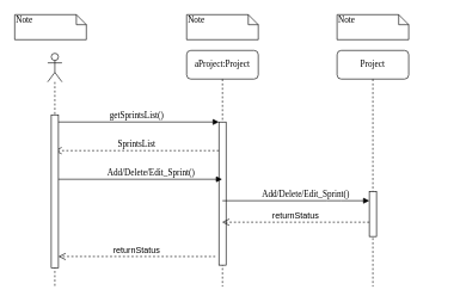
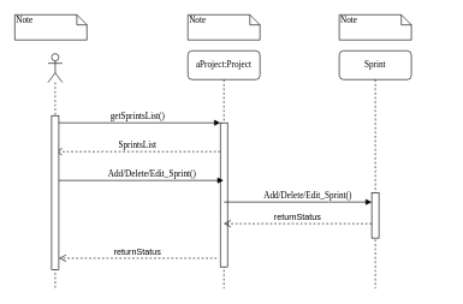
  <mxCell id="0" />
  <mxCell id="1" parent="0" />
  <mxCell id="2" value="aProject:Project" style="shape=umlLifeline;perimeter=lifelinePerimeter;whiteSpace=wrap;html=1;container=1;collapsible=0;recursiveResize=0;outlineConnect=0;rounded=1;shadow=0;comic=0;labelBackgroundColor=none;strokeColor=#000000;strokeWidth=1;fillColor=#FFFFFF;fontFamily=Verdana;fontSize=12;fontColor=#000000;align=center;" vertex="1" parent="1"><mxGeometry x="260" y="70" width="100" height="330" as="geometry" /></mxCell>
  <mxCell id="3" value="" style="html=1;points=[];perimeter=orthogonalPerimeter;rounded=0;shadow=0;comic=0;labelBackgroundColor=none;strokeColor=#000000;strokeWidth=1;fillColor=#FFFFFF;fontFamily=Verdana;fontSize=12;fontColor=#000000;align=center;" vertex="1" parent="2"><mxGeometry x="45" y="100" width="10" height="200" as="geometry" /></mxCell>
  <mxCell id="4" value="SprintsList" style="html=1;verticalAlign=bottom;endArrow=open;dashed=1;endSize=8;labelBackgroundColor=none;fontFamily=Verdana;fontSize=12;edgeStyle=elbowEdgeStyle;elbow=vertical;" edge="1" parent="1" source="3" target="8"><mxGeometry relative="1" as="geometry"><mxPoint x="570" y="296" as="targetPoint" /><Array as="points"><mxPoint x="260" y="210" /><mxPoint x="230" y="230" /><mxPoint x="190" y="270" /><mxPoint x="140" y="240" /><mxPoint x="620" y="250" /></Array></mxGeometry></mxCell>
  <mxCell id="5" value="getSprintsList()" style="html=1;verticalAlign=bottom;endArrow=block;entryX=0;entryY=0;labelBackgroundColor=none;fontFamily=Verdana;fontSize=12;edgeStyle=elbowEdgeStyle;elbow=vertical;" edge="1" parent="1" target="3"><mxGeometry relative="1" as="geometry"><mxPoint x="75" y="170" as="sourcePoint" /><mxPoint as="offset" /></mxGeometry></mxCell>
  <mxCell id="6" value="Note" style="shape=note;whiteSpace=wrap;html=1;size=14;verticalAlign=top;align=left;spacingTop=-6;rounded=0;shadow=0;comic=0;labelBackgroundColor=none;strokeColor=#000000;strokeWidth=1;fillColor=#FFFFFF;fontFamily=Verdana;fontSize=12;fontColor=#000000;" vertex="1" parent="1"><mxGeometry x="20" y="20" width="100" height="35" as="geometry" /></mxCell>
  <mxCell id="7" value="Note" style="shape=note;whiteSpace=wrap;html=1;size=14;verticalAlign=top;align=left;spacingTop=-6;rounded=0;shadow=0;comic=0;labelBackgroundColor=none;strokeColor=#000000;strokeWidth=1;fillColor=#FFFFFF;fontFamily=Verdana;fontSize=12;fontColor=#000000;" vertex="1" parent="1"><mxGeometry x="260" y="20" width="100" height="35" as="geometry" /></mxCell>
  <mxCell id="8" value="" style="shape=umlLifeline;participant=umlActor;perimeter=lifelinePerimeter;whiteSpace=wrap;html=1;container=1;collapsible=0;recursiveResize=0;verticalAlign=top;spacingTop=36;labelBackgroundColor=#ffffff;outlineConnect=0;" vertex="1" parent="1"><mxGeometry x="66" y="74" width="20" height="326" as="geometry" /></mxCell>
  <mxCell id="9" value="" style="html=1;points=[];perimeter=orthogonalPerimeter;" vertex="1" parent="8"><mxGeometry x="5" y="86" width="10" height="214" as="geometry" /></mxCell>
  <mxCell id="10" value="returnStatus" style="html=1;verticalAlign=bottom;endArrow=open;dashed=1;endSize=8;fontSize=12;entryX=1;entryY=0.925;entryDx=0;entryDy=0;entryPerimeter=0;" edge="1" parent="1" target="9"><mxGeometry x="0.007" relative="1" as="geometry"><mxPoint x="300" y="358" as="sourcePoint" /><mxPoint x="81" y="350" as="targetPoint" /><Array as="points" /><mxPoint as="offset" /></mxGeometry></mxCell>
  <mxCell id="11" value="Add/Delete/Edit_Sprint()" style="html=1;verticalAlign=bottom;endArrow=block;labelBackgroundColor=none;fontFamily=Verdana;fontSize=12;edgeStyle=elbowEdgeStyle;elbow=vertical;" edge="1" parent="1" target="2"><mxGeometry x="0.132" relative="1" as="geometry"><mxPoint x="81" y="250" as="sourcePoint" /><mxPoint x="360" y="320" as="targetPoint" /><Array as="points"><mxPoint x="260" y="250" /><mxPoint x="270" y="235" /><mxPoint x="260" y="300" /><mxPoint x="220" y="290" /></Array><mxPoint as="offset" /></mxGeometry></mxCell>
- <mxCell id="12" value="Project" style="shape=umlLifeline;perimeter=lifelinePerimeter;whiteSpace=wrap;html=1;container=1;collapsible=0;recursiveResize=0;outlineConnect=0;rounded=1;shadow=0;comic=0;labelBackgroundColor=none;strokeColor=#000000;strokeWidth=1;fillColor=#FFFFFF;fontFamily=Verdana;fontSize=12;fontColor=#000000;align=center;" vertex="1" parent="1"><mxGeometry x="470" y="70" width="100" height="330" as="geometry" /></mxCell>
+ <mxCell id="12" value="Sprint" style="shape=umlLifeline;perimeter=lifelinePerimeter;whiteSpace=wrap;html=1;container=1;collapsible=0;recursiveResize=0;outlineConnect=0;rounded=1;shadow=0;comic=0;labelBackgroundColor=none;strokeColor=#000000;strokeWidth=1;fillColor=#FFFFFF;fontFamily=Verdana;fontSize=12;fontColor=#000000;align=center;" vertex="1" parent="1"><mxGeometry x="470" y="70" width="100" height="330" as="geometry" /></mxCell>
  <mxCell id="13" value="" style="html=1;points=[];perimeter=orthogonalPerimeter;rounded=0;shadow=0;comic=0;labelBackgroundColor=none;strokeColor=#000000;strokeWidth=1;fillColor=#FFFFFF;fontFamily=Verdana;fontSize=12;fontColor=#000000;align=center;" vertex="1" parent="12"><mxGeometry x="45" y="197" width="10" height="63" as="geometry" /></mxCell>
  <mxCell id="14" value="Note" style="shape=note;whiteSpace=wrap;html=1;size=14;verticalAlign=top;align=left;spacingTop=-6;rounded=0;shadow=0;comic=0;labelBackgroundColor=none;strokeColor=#000000;strokeWidth=1;fillColor=#FFFFFF;fontFamily=Verdana;fontSize=12;fontColor=#000000;" vertex="1" parent="1"><mxGeometry x="470" y="20" width="100" height="35" as="geometry" /></mxCell>
  <mxCell id="15" value="Add/Delete/Edit_Sprint()" style="html=1;verticalAlign=bottom;endArrow=block;labelBackgroundColor=none;fontFamily=Verdana;fontSize=12;edgeStyle=elbowEdgeStyle;elbow=vertical;" edge="1" parent="1"><mxGeometry x="0.132" relative="1" as="geometry"><mxPoint x="310" y="280" as="sourcePoint" /><mxPoint x="515" y="280" as="targetPoint" /><Array as="points"><mxPoint x="465.5" y="280" /><mxPoint x="475.5" y="265" /><mxPoint x="465.5" y="330" /><mxPoint x="425.5" y="320" /></Array><mxPoint as="offset" /></mxGeometry></mxCell>
  <mxCell id="16" value="returnStatus" style="html=1;verticalAlign=bottom;endArrow=open;dashed=1;endSize=8;fontSize=12;" edge="1" parent="1" target="2"><mxGeometry x="0.007" relative="1" as="geometry"><mxPoint x="515" y="310" as="sourcePoint" /><mxPoint x="296" y="310" as="targetPoint" /><Array as="points" /><mxPoint as="offset" /></mxGeometry></mxCell>
